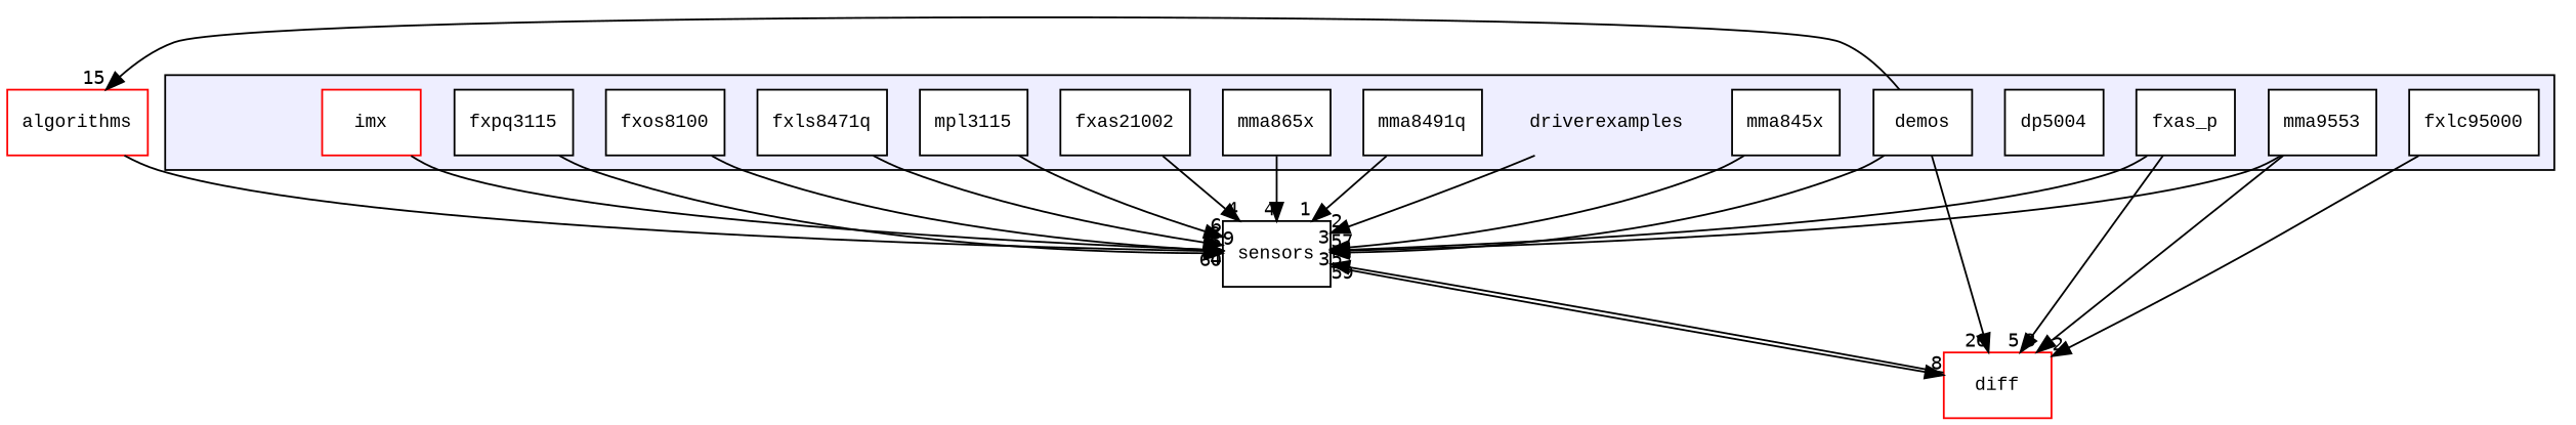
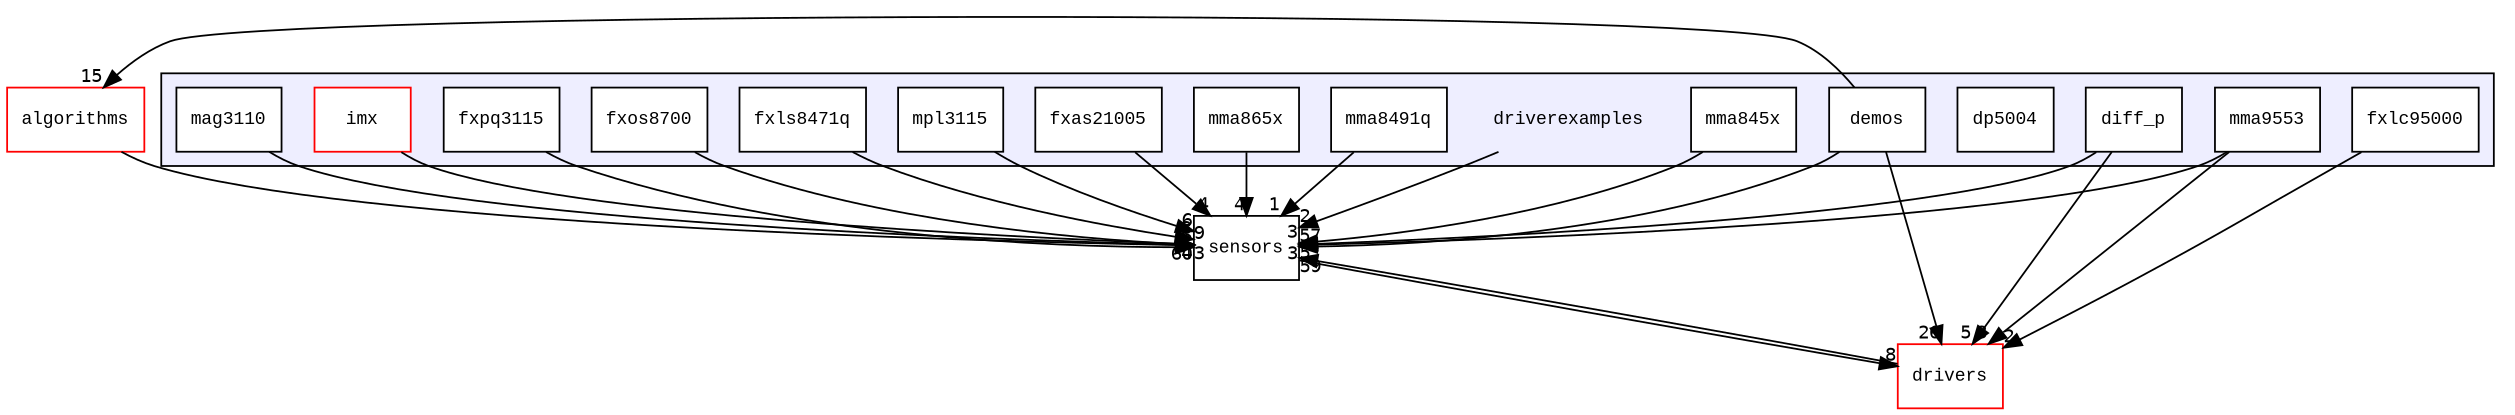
  digraph {
    compound=true
    fontname="Liberation Mono"
    node [fontname="Liberation Mono" fontsize=10 shape=box color=black fillcolor=white style=filled]
    edge [fontname="Liberation Mono" headlabel=3 labeldistance=1.5 labelfontname=Helvetica labelfontsize=10]
    n1 [label=driverexamples shape=plaintext color="" fillcolor="" style=""]
    n2 [label=demos]
-   n3 [label=fxas_p]
+   n3 [label=diff_p]
    n4 [label=dp5004]
-   n5 [label=fxas21002]
+   n5 [label=fxas21005]
    n6 [label=fxlc95000]
    n7 [label=fxls8471q]
-   n8 [label=fxos8100]
+   n8 [label=fxos8700]
    n9 [label=fxpq3115]
    n10 [color=red label=imx]
+   n11 [label=mag3110]
    n12 [label=mma845x]
    n13 [label=mma8491q]
    n14 [label=mma865x]
    n15 [label=mma9553]
    n16 [label=mpl3115]
    n17 [label=sensors color="" fillcolor="" style=""]
-   n18 [color=red label=diff]
+   n18 [color=red label=drivers]
    n19 [color=red label=algorithms]
    subgraph cluster_1 {
      bgcolor="#eeeeff"
      pencolor=black
      n1
      n2
      n3
      n4
      n5
      n6
      n7
      n8
      n9
      n10
+     n11
      n12
      n13
      n14
      n15
      n16
    }
    n1 -> n17 [headlabel=2]
    n2 -> n17 [headlabel=57]
    n2 -> n18 [headlabel=26]
    n2 -> n19 [headlabel=15]
    n3 -> n17 [headlabel=5]
    n3 -> n18 [headlabel=5]
    n5 -> n17 [headlabel=4]
    n6 -> n18 [headlabel=2]
    n7 -> n17
    n8 -> n17 [headlabel=4]
    n9 -> n17 [headlabel=6]
    n10 -> n17 [headlabel=9]
+   n11 -> n17
    n12 -> n17
    n13 -> n17 [headlabel=1]
    n14 -> n17 [headlabel=4]
    n15 -> n17
    n15 -> n18
    n16 -> n17 [headlabel=6]
    n17 -> n18 [headlabel=8]
    n18 -> n17 [headlabel=59]
    n19 -> n17 [headlabel=60]
  }
